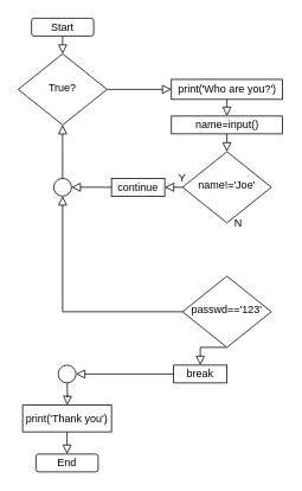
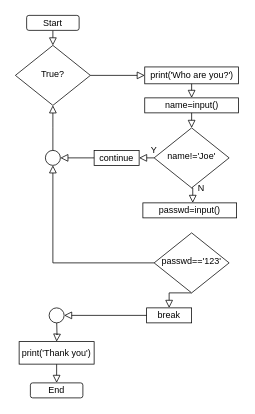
  <mxCell id="0" />
  <mxCell id="1" parent="0" />
  <mxCell id="2" value="N" style="text;html=1;strokeColor=none;fillColor=none;align=center;verticalAlign=middle;whiteSpace=wrap;rounded=0;" vertex="1" parent="1"><mxGeometry x="247.5" y="240" width="40" height="20" as="geometry" /></mxCell>
  <mxCell id="3" value="" style="rounded=0;html=1;jettySize=auto;orthogonalLoop=1;fontSize=11;endArrow=block;endFill=0;endSize=8;strokeWidth=1;shadow=0;labelBackgroundColor=none;edgeStyle=orthogonalEdgeStyle;" edge="1" parent="1" target="17"><mxGeometry x="60" y="185" as="geometry"><mxPoint x="75" y="425" as="sourcePoint" /><mxPoint x="220" y="415" as="targetPoint" /><Array as="points" /></mxGeometry></mxCell>
  <mxCell id="4" value="True?" style="rhombus;whiteSpace=wrap;html=1;shadow=0;fontFamily=Helvetica;fontSize=12;align=center;strokeWidth=1;spacing=6;spacingTop=-4;" vertex="1" parent="1"><mxGeometry x="20" y="60" width="100" height="80" as="geometry" /></mxCell>
  <mxCell id="5" value="print('Who are you?')" style="rounded=0;whiteSpace=wrap;html=1;" vertex="1" parent="1"><mxGeometry x="192.5" y="88.75" width="125" height="22.5" as="geometry" /></mxCell>
  <mxCell id="6" value="name!='Joe'" style="rhombus;whiteSpace=wrap;html=1;shadow=0;fontFamily=Helvetica;fontSize=12;align=center;strokeWidth=1;spacing=6;spacingTop=-4;" vertex="1" parent="1"><mxGeometry x="205" y="170" width="100" height="80" as="geometry" /></mxCell>
  <mxCell id="7" value="name=input()" style="rounded=0;whiteSpace=wrap;html=1;" vertex="1" parent="1"><mxGeometry x="192.5" y="130" width="125" height="20" as="geometry" /></mxCell>
  <mxCell id="8" value="break" style="rounded=0;whiteSpace=wrap;html=1;" vertex="1" parent="1"><mxGeometry x="195" y="410" width="60" height="20" as="geometry" /></mxCell>
  <mxCell id="9" value="" style="ellipse;whiteSpace=wrap;html=1;aspect=fixed;" vertex="1" parent="1"><mxGeometry x="65" y="410" width="20" height="20" as="geometry" /></mxCell>
  <mxCell id="10" value="" style="rounded=0;html=1;jettySize=auto;orthogonalLoop=1;fontSize=11;endArrow=block;endFill=0;endSize=8;strokeWidth=1;shadow=0;labelBackgroundColor=none;edgeStyle=orthogonalEdgeStyle;entryX=0.5;entryY=0;entryDx=0;entryDy=0;" edge="1" parent="1" target="6"><mxGeometry x="95" y="40" as="geometry"><mxPoint x="255" y="150" as="sourcePoint" /><mxPoint x="265" y="130" as="targetPoint" /><Array as="points"><mxPoint x="255" y="170" /><mxPoint x="255" y="170" /></Array></mxGeometry></mxCell>
  <mxCell id="11" value="" style="rounded=0;html=1;jettySize=auto;orthogonalLoop=1;fontSize=11;endArrow=block;endFill=0;endSize=8;strokeWidth=1;shadow=0;labelBackgroundColor=none;edgeStyle=orthogonalEdgeStyle;entryX=0.5;entryY=0;entryDx=0;entryDy=0;exitX=0.5;exitY=1;exitDx=0;exitDy=0;" edge="1" parent="1" target="8" source="25"><mxGeometry x="90" y="130" as="geometry"><mxPoint x="250" y="340" as="sourcePoint" /><mxPoint x="260" y="280" as="targetPoint" /><Array as="points" /></mxGeometry></mxCell>
  <mxCell id="12" value="" style="rounded=0;html=1;jettySize=auto;orthogonalLoop=1;fontSize=11;endArrow=block;endFill=0;endSize=8;strokeWidth=1;shadow=0;labelBackgroundColor=none;edgeStyle=orthogonalEdgeStyle;entryX=1;entryY=0.5;entryDx=0;entryDy=0;exitX=0;exitY=0.5;exitDx=0;exitDy=0;" edge="1" parent="1" source="8" target="9"><mxGeometry x="50" y="175" as="geometry"><mxPoint x="147.5" y="420" as="sourcePoint" /><mxPoint x="155" y="235" as="targetPoint" /></mxGeometry></mxCell>
  <mxCell id="13" value="" style="rounded=0;html=1;jettySize=auto;orthogonalLoop=1;fontSize=11;endArrow=block;endFill=0;endSize=8;strokeWidth=1;shadow=0;labelBackgroundColor=none;edgeStyle=orthogonalEdgeStyle;exitX=0;exitY=0.5;exitDx=0;exitDy=0;" edge="1" parent="1" source="6"><mxGeometry x="85" y="40" as="geometry"><mxPoint x="120.029" y="30" as="sourcePoint" /><mxPoint x="185" y="210" as="targetPoint" /></mxGeometry></mxCell>
  <mxCell id="14" value="" style="rounded=0;html=1;jettySize=auto;orthogonalLoop=1;fontSize=11;endArrow=block;endFill=0;endSize=8;strokeWidth=1;shadow=0;labelBackgroundColor=none;edgeStyle=orthogonalEdgeStyle;exitX=0.5;exitY=1;exitDx=0;exitDy=0;" edge="1" parent="1"><mxGeometry x="50" y="230" as="geometry"><mxPoint x="75" y="510" as="targetPoint" /><mxPoint x="75" y="485" as="sourcePoint" /></mxGeometry></mxCell>
  <mxCell id="15" value="End" style="rounded=1;whiteSpace=wrap;html=1;fontSize=12;glass=0;strokeWidth=1;shadow=0;" vertex="1" parent="1"><mxGeometry x="40" y="510" width="70" height="20" as="geometry" /></mxCell>
  <mxCell id="16" value="Y" style="text;html=1;strokeColor=none;fillColor=none;align=center;verticalAlign=middle;whiteSpace=wrap;rounded=0;" vertex="1" parent="1"><mxGeometry x="185" y="190" width="40" height="20" as="geometry" /></mxCell>
  <mxCell id="17" value="print('Thank you')" style="rounded=0;whiteSpace=wrap;html=1;" vertex="1" parent="1"><mxGeometry x="25" y="455" width="100" height="30" as="geometry" /></mxCell>
  <mxCell id="18" value="" style="rounded=0;html=1;jettySize=auto;orthogonalLoop=1;fontSize=11;endArrow=block;endFill=0;endSize=8;strokeWidth=1;shadow=0;labelBackgroundColor=none;edgeStyle=orthogonalEdgeStyle;exitX=0.5;exitY=1;exitDx=0;exitDy=0;entryX=0.5;entryY=0;entryDx=0;entryDy=0;" edge="1" parent="1" source="19" target="4"><mxGeometry x="45" y="-285" as="geometry"><mxPoint x="70" y="-5" as="targetPoint" /><mxPoint x="70" y="-30" as="sourcePoint" /></mxGeometry></mxCell>
  <mxCell id="19" value="Start" style="rounded=1;whiteSpace=wrap;html=1;fontSize=12;glass=0;strokeWidth=1;shadow=0;" vertex="1" parent="1"><mxGeometry x="35" y="20" width="70" height="20" as="geometry" /></mxCell>
  <mxCell id="20" value="" style="rounded=0;html=1;jettySize=auto;orthogonalLoop=1;fontSize=11;endArrow=block;endFill=0;endSize=8;strokeWidth=1;shadow=0;labelBackgroundColor=none;edgeStyle=orthogonalEdgeStyle;exitX=1;exitY=0.5;exitDx=0;exitDy=0;entryX=0;entryY=0.5;entryDx=0;entryDy=0;" edge="1" parent="1" source="4" target="5"><mxGeometry x="55" y="60" as="geometry"><mxPoint x="125" y="100" as="sourcePoint" /><mxPoint x="140" y="100" as="targetPoint" /><Array as="points" /></mxGeometry></mxCell>
  <mxCell id="21" value="continue" style="rounded=0;whiteSpace=wrap;html=1;" vertex="1" parent="1"><mxGeometry x="125" y="200" width="60" height="20" as="geometry" /></mxCell>
  <mxCell id="22" value="" style="rounded=0;html=1;jettySize=auto;orthogonalLoop=1;fontSize=11;endArrow=block;endFill=0;endSize=8;strokeWidth=1;shadow=0;labelBackgroundColor=none;edgeStyle=orthogonalEdgeStyle;exitX=0;exitY=0.5;exitDx=0;exitDy=0;entryX=1;entryY=0.5;entryDx=0;entryDy=0;" edge="1" parent="1" source="21" target="27"><mxGeometry x="65" y="70" as="geometry"><mxPoint x="130" y="110" as="sourcePoint" /><mxPoint x="115" y="210" as="targetPoint" /><Array as="points"><mxPoint x="125" y="210" /><mxPoint x="125" y="210" /></Array></mxGeometry></mxCell>
  <mxCell id="23" value="" style="rounded=0;html=1;jettySize=auto;orthogonalLoop=1;fontSize=11;endArrow=block;endFill=0;endSize=8;strokeWidth=1;shadow=0;labelBackgroundColor=none;edgeStyle=orthogonalEdgeStyle;entryX=0.5;entryY=0;entryDx=0;entryDy=0;exitX=0.5;exitY=1;exitDx=0;exitDy=0;" edge="1" parent="1" source="5" target="7"><mxGeometry x="247.51" y="49.97" as="geometry"><mxPoint x="407.51" y="159.97" as="sourcePoint" /><mxPoint x="407.51" y="179.97" as="targetPoint" /><Array as="points" /></mxGeometry></mxCell>
+ <mxCell id="24" value="passwd=input()" style="rounded=0;whiteSpace=wrap;html=1;" vertex="1" parent="1"><mxGeometry x="190" y="270" width="125" height="20" as="geometry" /></mxCell>
  <mxCell id="25" value="passwd=='123'" style="rhombus;whiteSpace=wrap;html=1;shadow=0;fontFamily=Helvetica;fontSize=12;align=center;strokeWidth=1;spacing=6;spacingTop=-4;" vertex="1" parent="1"><mxGeometry x="205" y="310" width="100" height="80" as="geometry" /></mxCell>
+ <mxCell id="26" value="" style="rounded=0;html=1;jettySize=auto;orthogonalLoop=1;fontSize=11;endArrow=block;endFill=0;endSize=8;strokeWidth=1;shadow=0;labelBackgroundColor=none;edgeStyle=orthogonalEdgeStyle;exitX=0.5;exitY=1;exitDx=0;exitDy=0;" edge="1" parent="1" source="6" target="24"><mxGeometry x="110" y="150" as="geometry"><mxPoint x="256.5" y="250" as="sourcePoint" /><mxPoint x="256.5" y="268" as="targetPoint" /><Array as="points"><mxPoint x="256.5" y="250" /></Array></mxGeometry></mxCell>
  <mxCell id="27" value="" style="ellipse;whiteSpace=wrap;html=1;aspect=fixed;" vertex="1" parent="1"><mxGeometry x="60" y="200" width="20" height="20" as="geometry" /></mxCell>
  <mxCell id="28" value="" style="rounded=0;html=1;jettySize=auto;orthogonalLoop=1;fontSize=11;endArrow=block;endFill=0;endSize=8;strokeWidth=1;shadow=0;labelBackgroundColor=none;edgeStyle=orthogonalEdgeStyle;entryX=0.5;entryY=1;entryDx=0;entryDy=0;exitX=0;exitY=0.5;exitDx=0;exitDy=0;" edge="1" parent="1" source="25" target="27"><mxGeometry x="40" y="115" as="geometry"><mxPoint x="137.5" y="360" as="sourcePoint" /><mxPoint x="75" y="360" as="targetPoint" /></mxGeometry></mxCell>
  <mxCell id="29" value="" style="rounded=0;html=1;jettySize=auto;orthogonalLoop=1;fontSize=11;endArrow=block;endFill=0;endSize=8;strokeWidth=1;shadow=0;labelBackgroundColor=none;edgeStyle=orthogonalEdgeStyle;exitX=0.5;exitY=0;exitDx=0;exitDy=0;entryX=0.5;entryY=1;entryDx=0;entryDy=0;" edge="1" parent="1" source="27" target="4"><mxGeometry x="75" y="80" as="geometry"><mxPoint x="135" y="140" as="sourcePoint" /><mxPoint x="65" y="140" as="targetPoint" /><Array as="points"><mxPoint x="70" y="170" /><mxPoint x="70" y="170" /></Array></mxGeometry></mxCell>
